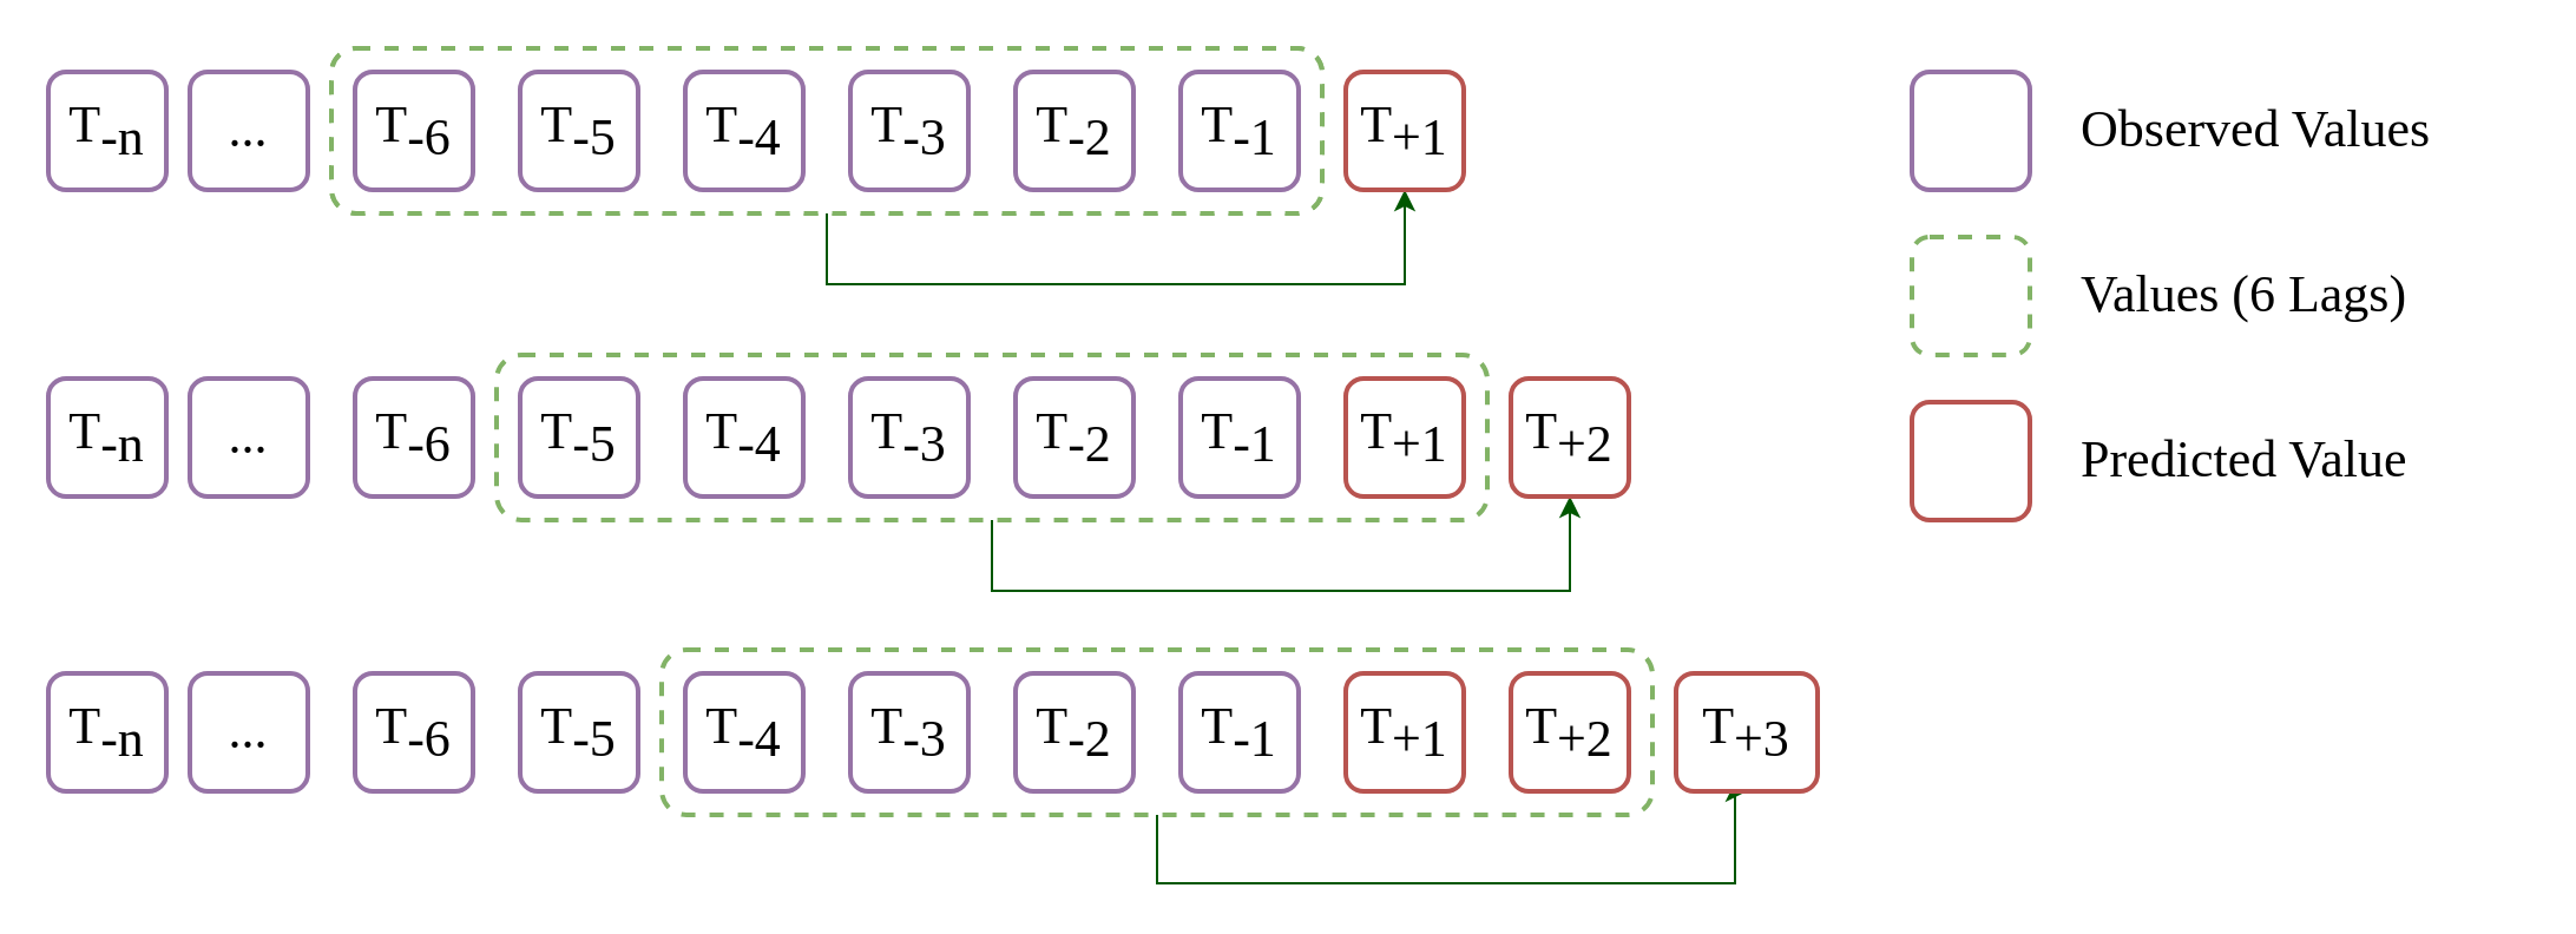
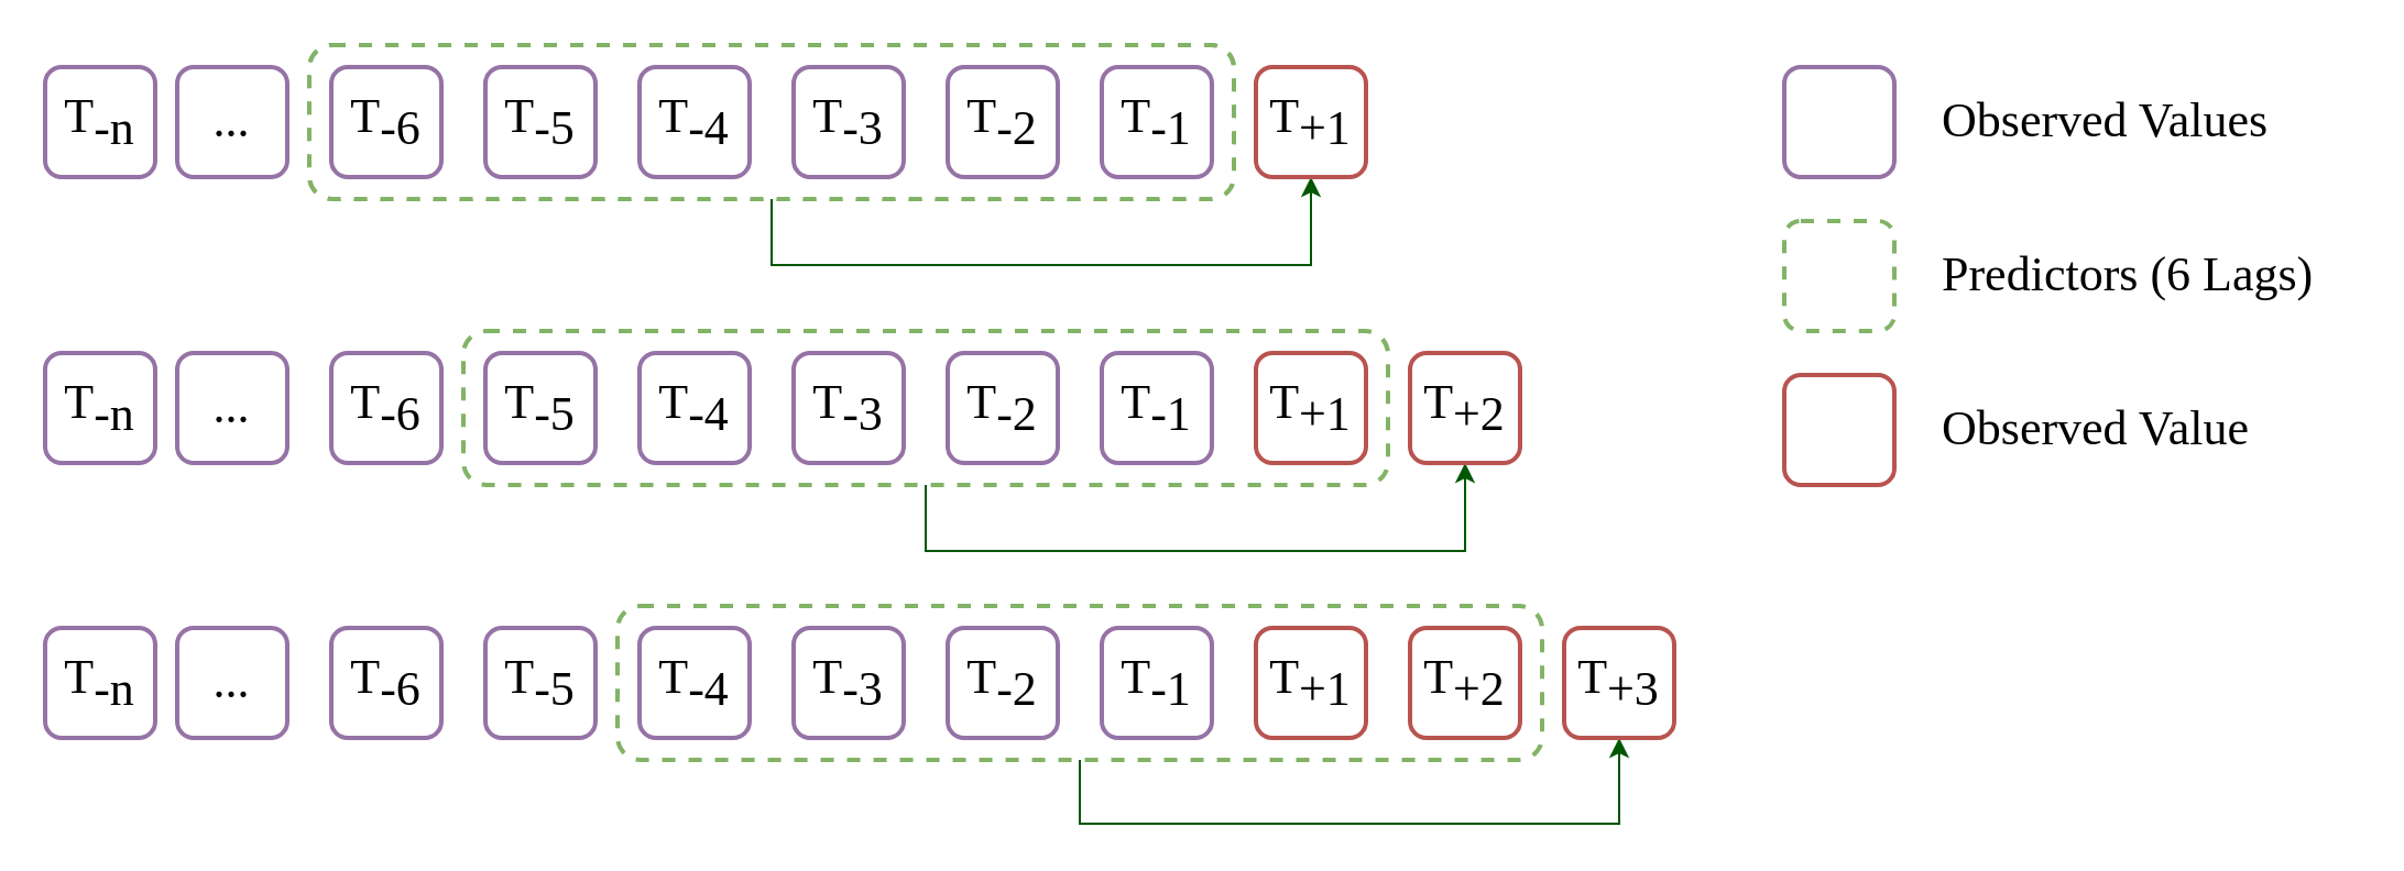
  <mxCell id="0" />
  <mxCell id="1" parent="0" />
  <mxCell id="2" value="" style="rounded=1;whiteSpace=wrap;html=1;fillColor=default;dashed=1;strokeColor=#82b366;strokeWidth=2;fontFamily=Times New Roman;fontSize=22;" parent="1" vertex="1"><mxGeometry x="140" y="20" width="420" height="70" as="geometry" /></mxCell>
  <mxCell id="3" style="edgeStyle=orthogonalEdgeStyle;rounded=0;orthogonalLoop=1;jettySize=auto;html=1;exitX=0.5;exitY=1;exitDx=0;exitDy=0;fontSize=22;entryX=0.5;entryY=1;entryDx=0;entryDy=0;fillColor=#008a00;strokeColor=#005700;fontFamily=Times New Roman;" parent="1" source="4" target="15" edge="1"><mxGeometry relative="1" as="geometry"><mxPoint x="590" y="100" as="targetPoint" /><Array as="points"><mxPoint x="350" y="120" /><mxPoint x="595" y="120" /></Array></mxGeometry></mxCell>
  <mxCell id="4" value="" style="rounded=1;whiteSpace=wrap;html=1;fillColor=default;dashed=1;strokeColor=#82b366;strokeWidth=2;fontFamily=Times New Roman;fontSize=22;" parent="1" vertex="1"><mxGeometry x="140" y="20" width="420" height="70" as="geometry" /></mxCell>
  <mxCell id="5" value="&lt;font style=&quot;font-size: 22px;&quot;&gt;T&lt;sub style=&quot;font-size: 22px;&quot;&gt;-6&lt;/sub&gt;&lt;/font&gt;" style="rounded=1;whiteSpace=wrap;html=1;fillColor=default;strokeColor=#9673a6;strokeWidth=2;fontFamily=Times New Roman;fontSize=22;" parent="1" vertex="1"><mxGeometry x="150" y="30" width="50" height="50" as="geometry" /></mxCell>
  <mxCell id="6" value="&lt;font style=&quot;font-size: 22px;&quot;&gt;T&lt;sub style=&quot;font-size: 22px;&quot;&gt;-5&lt;/sub&gt;&lt;/font&gt;" style="rounded=1;whiteSpace=wrap;html=1;fillColor=default;strokeColor=#9673a6;strokeWidth=2;fontFamily=Times New Roman;fontSize=22;" parent="1" vertex="1"><mxGeometry x="220" y="30" width="50" height="50" as="geometry" /></mxCell>
  <mxCell id="7" value="&lt;font style=&quot;font-size: 22px;&quot;&gt;T&lt;sub style=&quot;font-size: 22px;&quot;&gt;-1&lt;/sub&gt;&lt;/font&gt;" style="rounded=1;whiteSpace=wrap;html=1;fillColor=default;strokeColor=#9673a6;strokeWidth=2;fontFamily=Times New Roman;fontSize=22;" parent="1" vertex="1"><mxGeometry x="500" y="30" width="50" height="50" as="geometry" /></mxCell>
  <mxCell id="8" value="&lt;font style=&quot;font-size: 22px;&quot;&gt;T&lt;sub style=&quot;font-size: 22px;&quot;&gt;-4&lt;/sub&gt;&lt;/font&gt;" style="rounded=1;whiteSpace=wrap;html=1;fillColor=default;strokeColor=#9673a6;strokeWidth=2;fontFamily=Times New Roman;fontSize=22;" parent="1" vertex="1"><mxGeometry x="290" y="30" width="50" height="50" as="geometry" /></mxCell>
  <mxCell id="9" value="&lt;font style=&quot;font-size: 22px;&quot;&gt;T&lt;sub style=&quot;font-size: 22px;&quot;&gt;-3&lt;/sub&gt;&lt;/font&gt;" style="rounded=1;whiteSpace=wrap;html=1;fillColor=default;strokeColor=#9673a6;strokeWidth=2;fontFamily=Times New Roman;fontSize=22;" parent="1" vertex="1"><mxGeometry x="360" y="30" width="50" height="50" as="geometry" /></mxCell>
  <mxCell id="10" value="&lt;font style=&quot;font-size: 22px;&quot;&gt;T&lt;sub style=&quot;font-size: 22px;&quot;&gt;-2&lt;/sub&gt;&lt;/font&gt;" style="rounded=1;whiteSpace=wrap;html=1;fillColor=default;strokeColor=#9673a6;strokeWidth=2;fontFamily=Times New Roman;fontSize=22;" parent="1" vertex="1"><mxGeometry x="430" y="30" width="50" height="50" as="geometry" /></mxCell>
  <mxCell id="11" value="" style="rounded=1;whiteSpace=wrap;html=1;fontFamily=Times New Roman;fontSize=22;fillColor=default;" parent="1" vertex="1"><mxGeometry x="570" y="30" width="50" height="50" as="geometry" /></mxCell>
  <mxCell id="12" value="&lt;font style=&quot;font-size: 22px;&quot;&gt;...&lt;/font&gt;" style="rounded=1;whiteSpace=wrap;html=1;fillColor=default;strokeColor=#9673a6;strokeWidth=2;align=center;fontFamily=Times New Roman;fontSize=22;" parent="1" vertex="1"><mxGeometry x="80" y="30" width="50" height="50" as="geometry" /></mxCell>
  <mxCell id="13" value="&lt;font style=&quot;font-size: 22px;&quot;&gt;T&lt;sub style=&quot;font-size: 22px;&quot;&gt;-n&lt;/sub&gt;&lt;/font&gt;" style="rounded=1;whiteSpace=wrap;html=1;fillColor=default;strokeColor=#9673a6;strokeWidth=2;fontFamily=Times New Roman;fontSize=22;" parent="1" vertex="1"><mxGeometry x="20" y="30" width="50" height="50" as="geometry" /></mxCell>
  <mxCell id="14" value="" style="rounded=1;whiteSpace=wrap;html=1;fontFamily=Times New Roman;fontSize=22;fillColor=default;" parent="1" vertex="1"><mxGeometry x="570" y="30" width="50" height="50" as="geometry" /></mxCell>
  <mxCell id="15" value="&lt;font style=&quot;font-size: 22px;&quot;&gt;T&lt;sub style=&quot;font-size: 22px;&quot;&gt;+1&lt;/sub&gt;&lt;/font&gt;" style="rounded=1;whiteSpace=wrap;html=1;fillColor=default;strokeColor=#b85450;strokeWidth=2;fontFamily=Times New Roman;fontSize=22;" parent="1" vertex="1"><mxGeometry x="570" y="30" width="50" height="50" as="geometry" /></mxCell>
  <mxCell id="16" style="edgeStyle=orthogonalEdgeStyle;rounded=0;orthogonalLoop=1;jettySize=auto;html=1;exitX=0.5;exitY=1;exitDx=0;exitDy=0;fontSize=22;entryX=0.5;entryY=1;entryDx=0;entryDy=0;fillColor=#008a00;strokeColor=#005700;fontFamily=Times New Roman;" parent="1" source="17" target="29" edge="1"><mxGeometry relative="1" as="geometry"><mxPoint x="670" y="330" as="targetPoint" /><Array as="points"><mxPoint x="420" y="250" /><mxPoint x="665" y="250" /></Array></mxGeometry></mxCell>
  <mxCell id="17" value="" style="rounded=1;whiteSpace=wrap;html=1;fillColor=default;dashed=1;strokeColor=#82b366;strokeWidth=2;fontFamily=Times New Roman;fontSize=22;" parent="1" vertex="1"><mxGeometry x="210" y="150" width="420" height="70" as="geometry" /></mxCell>
  <mxCell id="18" value="&lt;font style=&quot;font-size: 22px;&quot;&gt;T&lt;sub style=&quot;font-size: 22px;&quot;&gt;-6&lt;/sub&gt;&lt;/font&gt;" style="rounded=1;whiteSpace=wrap;html=1;fillColor=default;strokeColor=#9673a6;strokeWidth=2;fontFamily=Times New Roman;fontSize=22;" parent="1" vertex="1"><mxGeometry x="150" y="160" width="50" height="50" as="geometry" /></mxCell>
  <mxCell id="19" value="&lt;font style=&quot;font-size: 22px;&quot;&gt;T&lt;sub style=&quot;font-size: 22px;&quot;&gt;-5&lt;/sub&gt;&lt;/font&gt;" style="rounded=1;whiteSpace=wrap;html=1;fillColor=default;strokeColor=#9673a6;strokeWidth=2;fontFamily=Times New Roman;fontSize=22;" parent="1" vertex="1"><mxGeometry x="220" y="160" width="50" height="50" as="geometry" /></mxCell>
  <mxCell id="20" value="&lt;font style=&quot;font-size: 22px;&quot;&gt;T&lt;sub style=&quot;font-size: 22px;&quot;&gt;-1&lt;/sub&gt;&lt;/font&gt;" style="rounded=1;whiteSpace=wrap;html=1;fillColor=default;strokeColor=#9673a6;strokeWidth=2;fontFamily=Times New Roman;fontSize=22;" parent="1" vertex="1"><mxGeometry x="500" y="160" width="50" height="50" as="geometry" /></mxCell>
  <mxCell id="21" value="&lt;font style=&quot;font-size: 22px;&quot;&gt;T&lt;sub style=&quot;font-size: 22px;&quot;&gt;-4&lt;/sub&gt;&lt;/font&gt;" style="rounded=1;whiteSpace=wrap;html=1;fillColor=default;strokeColor=#9673a6;strokeWidth=2;fontFamily=Times New Roman;fontSize=22;" parent="1" vertex="1"><mxGeometry x="290" y="160" width="50" height="50" as="geometry" /></mxCell>
  <mxCell id="22" value="&lt;font style=&quot;font-size: 22px;&quot;&gt;T&lt;sub style=&quot;font-size: 22px;&quot;&gt;-3&lt;/sub&gt;&lt;/font&gt;" style="rounded=1;whiteSpace=wrap;html=1;fillColor=default;strokeColor=#9673a6;strokeWidth=2;fontFamily=Times New Roman;fontSize=22;" parent="1" vertex="1"><mxGeometry x="360" y="160" width="50" height="50" as="geometry" /></mxCell>
  <mxCell id="23" value="&lt;font style=&quot;font-size: 22px;&quot;&gt;T&lt;sub style=&quot;font-size: 22px;&quot;&gt;-2&lt;/sub&gt;&lt;/font&gt;" style="rounded=1;whiteSpace=wrap;html=1;fillColor=default;strokeColor=#9673a6;strokeWidth=2;fontFamily=Times New Roman;fontSize=22;" parent="1" vertex="1"><mxGeometry x="430" y="160" width="50" height="50" as="geometry" /></mxCell>
  <mxCell id="24" value="" style="rounded=1;whiteSpace=wrap;html=1;fontFamily=Times New Roman;fontSize=22;fillColor=default;" parent="1" vertex="1"><mxGeometry x="570" y="160" width="50" height="50" as="geometry" /></mxCell>
  <mxCell id="25" value="&lt;font style=&quot;font-size: 22px;&quot;&gt;...&lt;/font&gt;" style="rounded=1;whiteSpace=wrap;html=1;fillColor=default;strokeColor=#9673a6;strokeWidth=2;align=center;fontFamily=Times New Roman;fontSize=22;" parent="1" vertex="1"><mxGeometry x="80" y="160" width="50" height="50" as="geometry" /></mxCell>
  <mxCell id="26" value="&lt;font style=&quot;font-size: 22px;&quot;&gt;T&lt;sub style=&quot;font-size: 22px;&quot;&gt;-n&lt;/sub&gt;&lt;/font&gt;" style="rounded=1;whiteSpace=wrap;html=1;fillColor=default;strokeColor=#9673a6;strokeWidth=2;fontFamily=Times New Roman;fontSize=22;" parent="1" vertex="1"><mxGeometry x="20" y="160" width="50" height="50" as="geometry" /></mxCell>
  <mxCell id="27" value="" style="rounded=1;whiteSpace=wrap;html=1;fontFamily=Times New Roman;fontSize=22;fillColor=default;" parent="1" vertex="1"><mxGeometry x="570" y="160" width="50" height="50" as="geometry" /></mxCell>
  <mxCell id="28" value="&lt;font style=&quot;font-size: 22px;&quot;&gt;T&lt;sub style=&quot;font-size: 22px;&quot;&gt;+1&lt;/sub&gt;&lt;/font&gt;" style="rounded=1;whiteSpace=wrap;html=1;fillColor=default;strokeColor=#b85450;strokeWidth=2;fontFamily=Times New Roman;fontSize=22;" parent="1" vertex="1"><mxGeometry x="570" y="160" width="50" height="50" as="geometry" /></mxCell>
  <mxCell id="29" value="&lt;font style=&quot;font-size: 22px;&quot;&gt;T&lt;sub style=&quot;font-size: 22px;&quot;&gt;+2&lt;/sub&gt;&lt;/font&gt;" style="rounded=1;whiteSpace=wrap;html=1;fillColor=default;strokeColor=#b85450;strokeWidth=2;fontFamily=Times New Roman;fontSize=22;" parent="1" vertex="1"><mxGeometry x="640" y="160" width="50" height="50" as="geometry" /></mxCell>
  <mxCell id="30" style="edgeStyle=orthogonalEdgeStyle;rounded=0;orthogonalLoop=1;jettySize=auto;html=1;exitX=0.5;exitY=1;exitDx=0;exitDy=0;fontSize=22;entryX=0.5;entryY=1;entryDx=0;entryDy=0;fillColor=#008a00;strokeColor=#005700;fontFamily=Times New Roman;" parent="1" source="31" target="44" edge="1"><mxGeometry relative="1" as="geometry"><mxPoint x="740" y="444" as="targetPoint" /><Array as="points"><mxPoint x="490" y="374" /><mxPoint x="735" y="374" /></Array></mxGeometry></mxCell>
  <mxCell id="31" value="" style="rounded=1;whiteSpace=wrap;html=1;fillColor=default;dashed=1;strokeColor=#82b366;strokeWidth=2;fontFamily=Times New Roman;fontSize=22;" parent="1" vertex="1"><mxGeometry x="280" y="275" width="420" height="70" as="geometry" /></mxCell>
  <mxCell id="32" value="&lt;font style=&quot;font-size: 22px;&quot;&gt;T&lt;sub style=&quot;font-size: 22px;&quot;&gt;-6&lt;/sub&gt;&lt;/font&gt;" style="rounded=1;whiteSpace=wrap;html=1;fillColor=default;strokeColor=#9673a6;strokeWidth=2;fontFamily=Times New Roman;fontSize=22;" parent="1" vertex="1"><mxGeometry x="150" y="285" width="50" height="50" as="geometry" /></mxCell>
  <mxCell id="33" value="&lt;font style=&quot;font-size: 22px;&quot;&gt;T&lt;sub style=&quot;font-size: 22px;&quot;&gt;-5&lt;/sub&gt;&lt;/font&gt;" style="rounded=1;whiteSpace=wrap;html=1;fillColor=default;strokeColor=#9673a6;strokeWidth=2;fontFamily=Times New Roman;fontSize=22;" parent="1" vertex="1"><mxGeometry x="220" y="285" width="50" height="50" as="geometry" /></mxCell>
  <mxCell id="34" value="&lt;font style=&quot;font-size: 22px;&quot;&gt;T&lt;sub style=&quot;font-size: 22px;&quot;&gt;-1&lt;/sub&gt;&lt;/font&gt;" style="rounded=1;whiteSpace=wrap;html=1;fillColor=default;strokeColor=#9673a6;strokeWidth=2;fontFamily=Times New Roman;fontSize=22;" parent="1" vertex="1"><mxGeometry x="500" y="285" width="50" height="50" as="geometry" /></mxCell>
  <mxCell id="35" value="&lt;font style=&quot;font-size: 22px;&quot;&gt;T&lt;sub style=&quot;font-size: 22px;&quot;&gt;-4&lt;/sub&gt;&lt;/font&gt;" style="rounded=1;whiteSpace=wrap;html=1;fillColor=default;strokeColor=#9673a6;strokeWidth=2;fontFamily=Times New Roman;fontSize=22;" parent="1" vertex="1"><mxGeometry x="290" y="285" width="50" height="50" as="geometry" /></mxCell>
  <mxCell id="36" value="&lt;font style=&quot;font-size: 22px;&quot;&gt;T&lt;sub style=&quot;font-size: 22px;&quot;&gt;-3&lt;/sub&gt;&lt;/font&gt;" style="rounded=1;whiteSpace=wrap;html=1;fillColor=default;strokeColor=#9673a6;strokeWidth=2;fontFamily=Times New Roman;fontSize=22;" parent="1" vertex="1"><mxGeometry x="360" y="285" width="50" height="50" as="geometry" /></mxCell>
  <mxCell id="37" value="&lt;font style=&quot;font-size: 22px;&quot;&gt;T&lt;sub style=&quot;font-size: 22px;&quot;&gt;-2&lt;/sub&gt;&lt;/font&gt;" style="rounded=1;whiteSpace=wrap;html=1;fillColor=default;strokeColor=#9673a6;strokeWidth=2;fontFamily=Times New Roman;fontSize=22;" parent="1" vertex="1"><mxGeometry x="430" y="285" width="50" height="50" as="geometry" /></mxCell>
  <mxCell id="38" value="" style="rounded=1;whiteSpace=wrap;html=1;fontFamily=Times New Roman;fontSize=22;fillColor=default;" parent="1" vertex="1"><mxGeometry x="570" y="285" width="50" height="50" as="geometry" /></mxCell>
  <mxCell id="39" value="&lt;font style=&quot;font-size: 22px;&quot;&gt;...&lt;/font&gt;" style="rounded=1;whiteSpace=wrap;html=1;fillColor=default;strokeColor=#9673a6;strokeWidth=2;align=center;fontFamily=Times New Roman;fontSize=22;" parent="1" vertex="1"><mxGeometry x="80" y="285" width="50" height="50" as="geometry" /></mxCell>
  <mxCell id="40" value="&lt;font style=&quot;font-size: 22px;&quot;&gt;T&lt;sub style=&quot;font-size: 22px;&quot;&gt;-n&lt;/sub&gt;&lt;/font&gt;" style="rounded=1;whiteSpace=wrap;html=1;fillColor=default;strokeColor=#9673a6;strokeWidth=2;fontFamily=Times New Roman;fontSize=22;" parent="1" vertex="1"><mxGeometry x="20" y="285" width="50" height="50" as="geometry" /></mxCell>
  <mxCell id="41" value="" style="rounded=1;whiteSpace=wrap;html=1;fontFamily=Times New Roman;fontSize=22;fillColor=default;" parent="1" vertex="1"><mxGeometry x="570" y="285" width="50" height="50" as="geometry" /></mxCell>
  <mxCell id="42" value="&lt;font style=&quot;font-size: 22px;&quot;&gt;T&lt;sub style=&quot;font-size: 22px;&quot;&gt;+1&lt;/sub&gt;&lt;/font&gt;" style="rounded=1;whiteSpace=wrap;html=1;fillColor=default;strokeColor=#b85450;strokeWidth=2;fontFamily=Times New Roman;fontSize=22;" parent="1" vertex="1"><mxGeometry x="570" y="285" width="50" height="50" as="geometry" /></mxCell>
  <mxCell id="43" value="&lt;font style=&quot;font-size: 22px;&quot;&gt;T&lt;sub style=&quot;font-size: 22px;&quot;&gt;+2&lt;/sub&gt;&lt;/font&gt;" style="rounded=1;whiteSpace=wrap;html=1;fillColor=default;strokeColor=#b85450;strokeWidth=2;fontFamily=Times New Roman;fontSize=22;" parent="1" vertex="1"><mxGeometry x="640" y="285" width="50" height="50" as="geometry" /></mxCell>
- <mxCell id="44" value="&lt;font style=&quot;font-size: 22px;&quot;&gt;T&lt;sub style=&quot;font-size: 22px;&quot;&gt;+3&lt;/sub&gt;&lt;/font&gt;" style="rounded=1;whiteSpace=wrap;html=1;fillColor=default;strokeColor=#b85450;strokeWidth=2;fontFamily=Times New Roman;fontSize=22;" parent="1" vertex="1"><mxGeometry x="710" y="285" width="60" height="50" as="geometry" /></mxCell>
+ <mxCell id="44" value="&lt;font style=&quot;font-size: 22px;&quot;&gt;T&lt;sub style=&quot;font-size: 22px;&quot;&gt;+3&lt;/sub&gt;&lt;/font&gt;" style="rounded=1;whiteSpace=wrap;html=1;fillColor=default;strokeColor=#b85450;strokeWidth=2;fontFamily=Times New Roman;fontSize=22;" parent="1" vertex="1"><mxGeometry x="710" y="285" width="50" height="50" as="geometry" /></mxCell>
  <mxCell id="45" value="" style="rounded=1;whiteSpace=wrap;html=1;fillColor=none;strokeColor=#9673a6;strokeWidth=2;fontFamily=Times New Roman;fontSize=22;" parent="1" vertex="1"><mxGeometry x="810" y="30" width="50" height="50" as="geometry" /></mxCell>
  <mxCell id="46" value="" style="rounded=1;whiteSpace=wrap;html=1;fillColor=none;dashed=1;strokeColor=#82b366;strokeWidth=2;fontFamily=Times New Roman;fontSize=22;" parent="1" vertex="1"><mxGeometry x="810" y="100" width="50" height="50" as="geometry" /></mxCell>
  <mxCell id="47" value="" style="rounded=1;whiteSpace=wrap;html=1;fillColor=none;strokeColor=#b85450;strokeWidth=2;fontFamily=Times New Roman;fontSize=22;" parent="1" vertex="1"><mxGeometry x="810" y="170" width="50" height="50" as="geometry" /></mxCell>
  <mxCell id="48" value="Observed Values" style="rounded=0;whiteSpace=wrap;html=1;dashed=1;fontSize=22;strokeColor=none;strokeWidth=2;fillColor=none;align=left;fontFamily=Times New Roman;" parent="1" vertex="1"><mxGeometry x="880" y="30" width="190" height="50" as="geometry" /></mxCell>
- <mxCell id="49" value="Values (6 Lags)" style="rounded=0;whiteSpace=wrap;html=1;dashed=1;fontSize=22;strokeColor=none;strokeWidth=2;fillColor=none;align=left;fontFamily=Times New Roman;" parent="1" vertex="1"><mxGeometry x="880" y="100" width="190" height="50" as="geometry" /></mxCell>
- <mxCell id="50" value="Predicted Value" style="rounded=0;whiteSpace=wrap;html=1;dashed=1;fontSize=22;strokeColor=none;strokeWidth=2;fillColor=none;align=left;fontFamily=Times New Roman;" parent="1" vertex="1"><mxGeometry x="880" y="170" width="190" height="50" as="geometry" /></mxCell>
+ <mxCell id="49" value="Predictors (6 Lags)" style="rounded=0;whiteSpace=wrap;html=1;dashed=1;fontSize=22;strokeColor=none;strokeWidth=2;fillColor=none;align=left;fontFamily=Times New Roman;" parent="1" vertex="1"><mxGeometry x="880" y="100" width="190" height="50" as="geometry" /></mxCell>
+ <mxCell id="50" value="Observed Value" style="rounded=0;whiteSpace=wrap;html=1;dashed=1;fontSize=22;strokeColor=none;strokeWidth=2;fillColor=none;align=left;fontFamily=Times New Roman;" parent="1" vertex="1"><mxGeometry x="880" y="170" width="190" height="50" as="geometry" /></mxCell>
